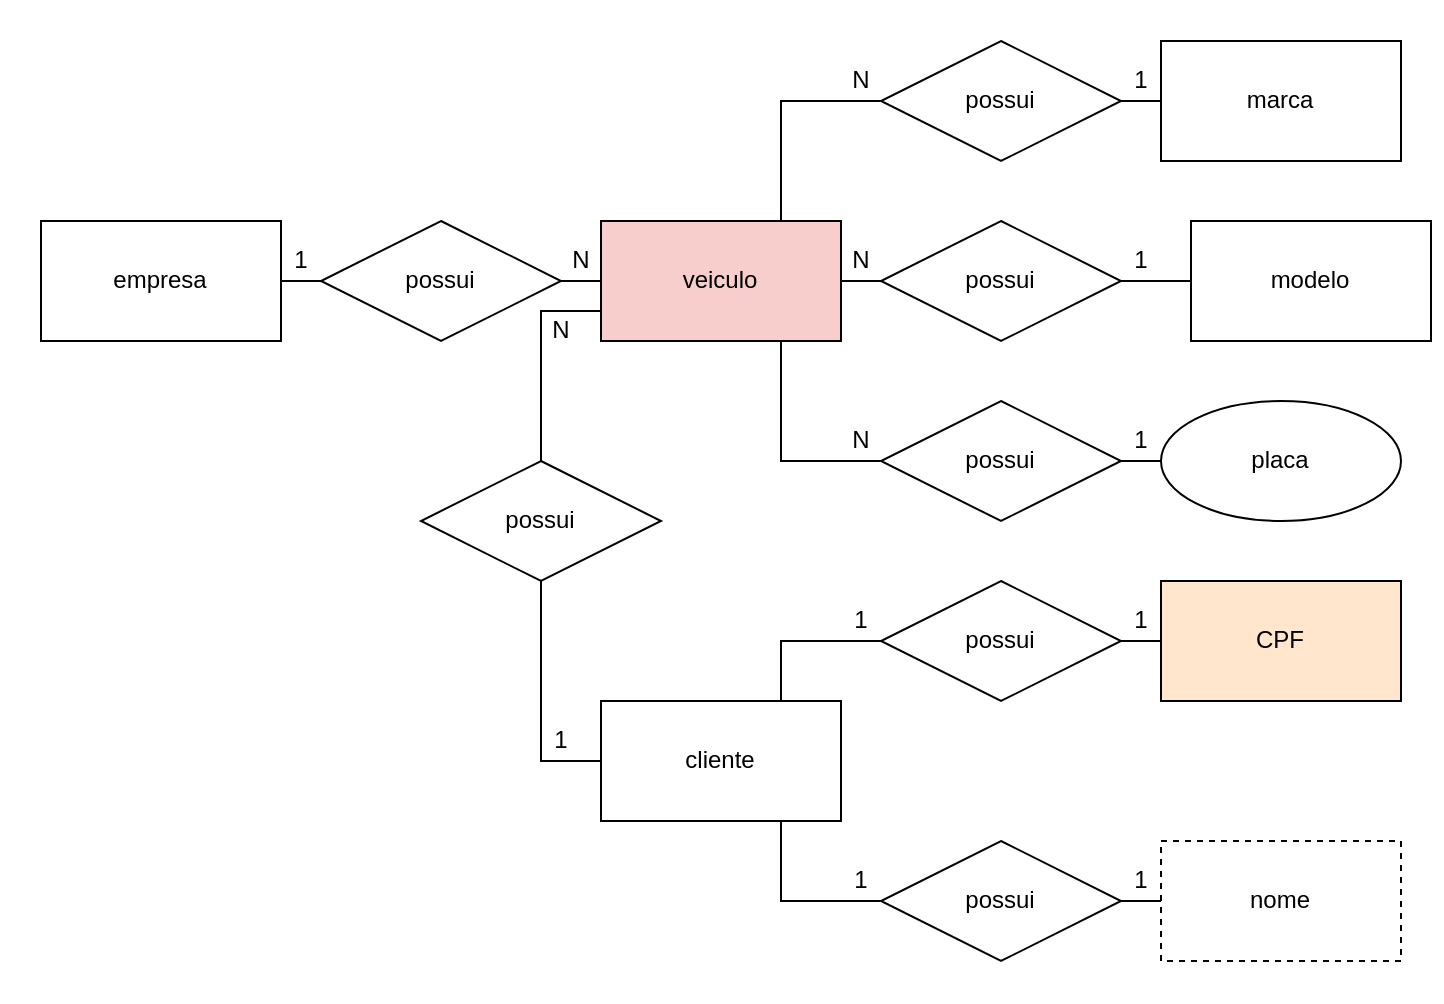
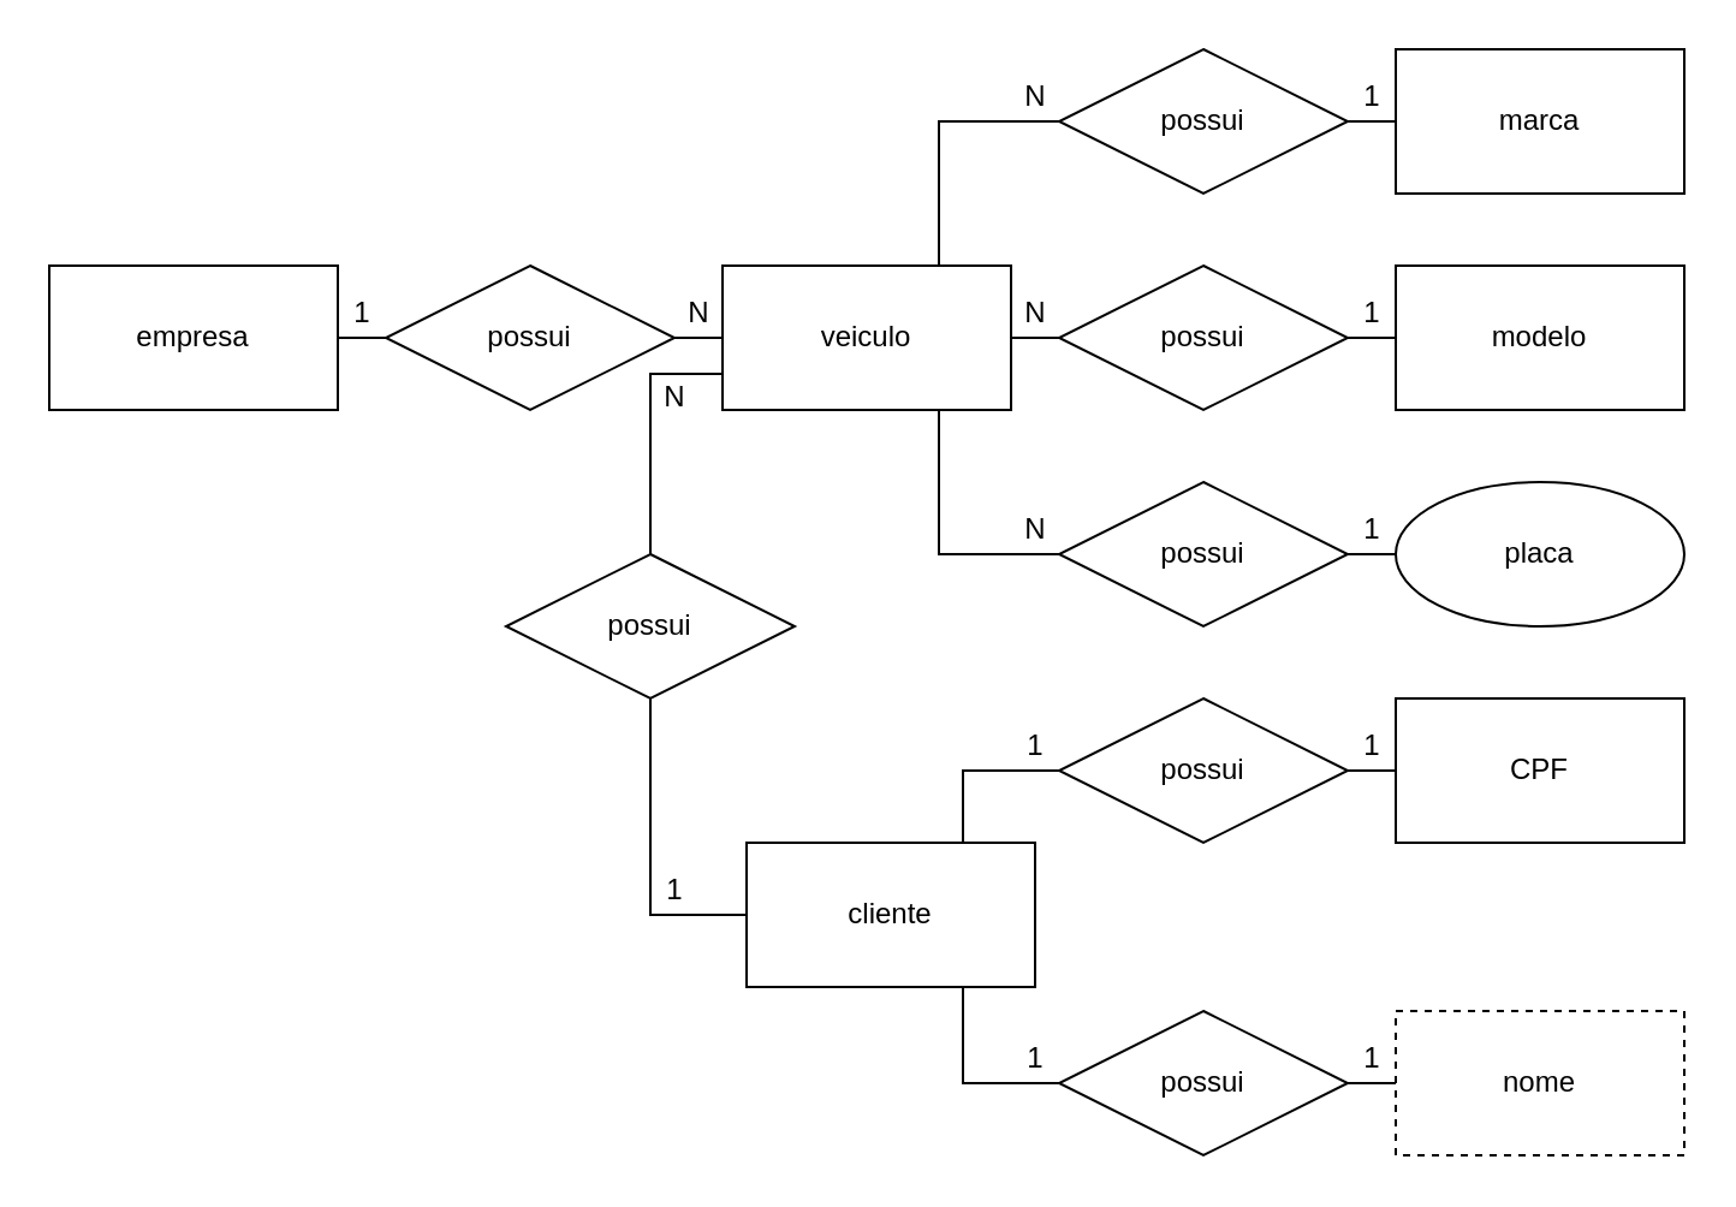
  <mxCell id="0" />
  <mxCell id="1" parent="0" />
  <mxCell id="2" style="edgeStyle=orthogonalEdgeStyle;rounded=0;orthogonalLoop=1;jettySize=auto;html=1;exitX=1;exitY=0.5;exitDx=0;exitDy=0;entryX=0;entryY=0.5;entryDx=0;entryDy=0;endArrow=none;endFill=0;" edge="1" parent="1" source="3" target="11"><mxGeometry relative="1" as="geometry" /></mxCell>
  <mxCell id="3" value="empresa" style="rounded=0;whiteSpace=wrap;html=1;" vertex="1" parent="1"><mxGeometry x="20" y="110" width="120" height="60" as="geometry" /></mxCell>
  <mxCell id="4" style="edgeStyle=orthogonalEdgeStyle;rounded=0;orthogonalLoop=1;jettySize=auto;html=1;exitX=0.75;exitY=0;exitDx=0;exitDy=0;entryX=0;entryY=0.5;entryDx=0;entryDy=0;endArrow=none;endFill=0;" edge="1" parent="1" source="6" target="16"><mxGeometry relative="1" as="geometry" /></mxCell>
  <mxCell id="5" style="edgeStyle=orthogonalEdgeStyle;rounded=0;orthogonalLoop=1;jettySize=auto;html=1;exitX=0.75;exitY=1;exitDx=0;exitDy=0;entryX=0;entryY=0.5;entryDx=0;entryDy=0;endArrow=none;endFill=0;" edge="1" parent="1" source="6" target="18"><mxGeometry relative="1" as="geometry" /></mxCell>
- <mxCell id="6" value="veiculo" style="rounded=0;whiteSpace=wrap;html=1;fillColor=#f8cecc;" vertex="1" parent="1"><mxGeometry x="300" y="110" width="120" height="60" as="geometry" /></mxCell>
+ <mxCell id="6" value="veiculo" style="rounded=0;whiteSpace=wrap;html=1;" vertex="1" parent="1"><mxGeometry x="300" y="110" width="120" height="60" as="geometry" /></mxCell>
  <mxCell id="7" value="marca" style="rounded=0;whiteSpace=wrap;html=1;" vertex="1" parent="1"><mxGeometry x="580" y="20" width="120" height="60" as="geometry" /></mxCell>
- <mxCell id="8" value="modelo" style="rounded=0;whiteSpace=wrap;html=1;" vertex="1" parent="1"><mxGeometry x="595" y="110" width="120" height="60" as="geometry" /></mxCell>
+ <mxCell id="8" value="modelo" style="rounded=0;whiteSpace=wrap;html=1;" vertex="1" parent="1"><mxGeometry x="580" y="110" width="120" height="60" as="geometry" /></mxCell>
  <mxCell id="9" value="placa" style="ellipse;whiteSpace=wrap;html=1;" vertex="1" parent="1"><mxGeometry x="580" y="200" width="120" height="60" as="geometry" /></mxCell>
  <mxCell id="10" style="edgeStyle=orthogonalEdgeStyle;rounded=0;orthogonalLoop=1;jettySize=auto;html=1;endArrow=none;endFill=0;" edge="1" parent="1" source="11" target="6"><mxGeometry relative="1" as="geometry" /></mxCell>
  <mxCell id="11" value="possui" style="shape=rhombus;perimeter=rhombusPerimeter;whiteSpace=wrap;html=1;align=center;" vertex="1" parent="1"><mxGeometry x="160" y="110" width="120" height="60" as="geometry" /></mxCell>
  <mxCell id="12" style="edgeStyle=orthogonalEdgeStyle;rounded=0;orthogonalLoop=1;jettySize=auto;html=1;entryX=1;entryY=0.5;entryDx=0;entryDy=0;endArrow=none;endFill=0;" edge="1" parent="1" source="14" target="6"><mxGeometry relative="1" as="geometry" /></mxCell>
  <mxCell id="13" style="edgeStyle=orthogonalEdgeStyle;rounded=0;orthogonalLoop=1;jettySize=auto;html=1;exitX=1;exitY=0.5;exitDx=0;exitDy=0;endArrow=none;endFill=0;entryX=0;entryY=0.5;entryDx=0;entryDy=0;" edge="1" parent="1" source="14" target="8"><mxGeometry relative="1" as="geometry"><mxPoint x="570" y="160" as="targetPoint" /></mxGeometry></mxCell>
  <mxCell id="14" value="possui" style="shape=rhombus;perimeter=rhombusPerimeter;whiteSpace=wrap;html=1;align=center;" vertex="1" parent="1"><mxGeometry x="440" y="110" width="120" height="60" as="geometry" /></mxCell>
  <mxCell id="15" style="edgeStyle=orthogonalEdgeStyle;rounded=0;orthogonalLoop=1;jettySize=auto;html=1;exitX=1;exitY=0.5;exitDx=0;exitDy=0;entryX=0;entryY=0.5;entryDx=0;entryDy=0;endArrow=none;endFill=0;" edge="1" parent="1" source="16" target="7"><mxGeometry relative="1" as="geometry" /></mxCell>
  <mxCell id="16" value="possui" style="shape=rhombus;perimeter=rhombusPerimeter;whiteSpace=wrap;html=1;align=center;" vertex="1" parent="1"><mxGeometry x="440" y="20" width="120" height="60" as="geometry" /></mxCell>
  <mxCell id="17" style="edgeStyle=orthogonalEdgeStyle;rounded=0;orthogonalLoop=1;jettySize=auto;html=1;exitX=1;exitY=0.5;exitDx=0;exitDy=0;entryX=0;entryY=0.5;entryDx=0;entryDy=0;endArrow=none;endFill=0;" edge="1" parent="1" source="18" target="9"><mxGeometry relative="1" as="geometry" /></mxCell>
  <mxCell id="18" value="possui" style="shape=rhombus;perimeter=rhombusPerimeter;whiteSpace=wrap;html=1;align=center;" vertex="1" parent="1"><mxGeometry x="440" y="200" width="120" height="60" as="geometry" /></mxCell>
  <mxCell id="19" value="1" style="text;html=1;align=center;verticalAlign=middle;resizable=0;points=[];autosize=1;strokeColor=none;" vertex="1" parent="1"><mxGeometry x="140" y="120" width="20" height="20" as="geometry" /></mxCell>
  <mxCell id="20" value="N" style="text;html=1;align=center;verticalAlign=middle;resizable=0;points=[];autosize=1;strokeColor=none;" vertex="1" parent="1"><mxGeometry x="280" y="120" width="20" height="20" as="geometry" /></mxCell>
  <mxCell id="21" value="N" style="text;html=1;align=center;verticalAlign=middle;resizable=0;points=[];autosize=1;strokeColor=none;" vertex="1" parent="1"><mxGeometry x="420" y="30" width="20" height="20" as="geometry" /></mxCell>
  <mxCell id="22" value="N" style="text;html=1;align=center;verticalAlign=middle;resizable=0;points=[];autosize=1;strokeColor=none;" vertex="1" parent="1"><mxGeometry x="420" y="120" width="20" height="20" as="geometry" /></mxCell>
  <mxCell id="23" value="N" style="text;html=1;align=center;verticalAlign=middle;resizable=0;points=[];autosize=1;strokeColor=none;" vertex="1" parent="1"><mxGeometry x="420" y="210" width="20" height="20" as="geometry" /></mxCell>
  <mxCell id="24" value="1" style="text;html=1;align=center;verticalAlign=middle;resizable=0;points=[];autosize=1;strokeColor=none;" vertex="1" parent="1"><mxGeometry x="560" y="30" width="20" height="20" as="geometry" /></mxCell>
  <mxCell id="25" value="1" style="text;html=1;align=center;verticalAlign=middle;resizable=0;points=[];autosize=1;strokeColor=none;" vertex="1" parent="1"><mxGeometry x="560" y="120" width="20" height="20" as="geometry" /></mxCell>
  <mxCell id="26" value="1" style="text;html=1;align=center;verticalAlign=middle;resizable=0;points=[];autosize=1;strokeColor=none;" vertex="1" parent="1"><mxGeometry x="560" y="210" width="20" height="20" as="geometry" /></mxCell>
  <mxCell id="27" style="edgeStyle=orthogonalEdgeStyle;rounded=0;orthogonalLoop=1;jettySize=auto;html=1;exitX=0.75;exitY=0;exitDx=0;exitDy=0;entryX=0;entryY=0.5;entryDx=0;entryDy=0;endArrow=none;endFill=0;" edge="1" parent="1" source="30" target="34"><mxGeometry relative="1" as="geometry" /></mxCell>
  <mxCell id="28" style="edgeStyle=orthogonalEdgeStyle;rounded=0;orthogonalLoop=1;jettySize=auto;html=1;exitX=0.75;exitY=1;exitDx=0;exitDy=0;entryX=0;entryY=0.5;entryDx=0;entryDy=0;endArrow=none;endFill=0;" edge="1" parent="1" source="30" target="36"><mxGeometry relative="1" as="geometry" /></mxCell>
  <mxCell id="29" style="edgeStyle=orthogonalEdgeStyle;rounded=0;orthogonalLoop=1;jettySize=auto;html=1;exitX=0;exitY=0.5;exitDx=0;exitDy=0;endArrow=none;endFill=0;" edge="1" parent="1" source="30" target="42"><mxGeometry relative="1" as="geometry" /></mxCell>
- <mxCell id="30" value="cliente" style="rounded=0;whiteSpace=wrap;html=1;" vertex="1" parent="1"><mxGeometry x="300" y="350" width="120" height="60" as="geometry" /></mxCell>
- <mxCell id="31" value="CPF" style="rounded=0;whiteSpace=wrap;html=1;fillColor=#ffe6cc;" vertex="1" parent="1"><mxGeometry x="580" y="290" width="120" height="60" as="geometry" /></mxCell>
+ <mxCell id="30" value="cliente" style="rounded=0;whiteSpace=wrap;html=1;" vertex="1" parent="1"><mxGeometry x="310" y="350" width="120" height="60" as="geometry" /></mxCell>
+ <mxCell id="31" value="CPF" style="rounded=0;whiteSpace=wrap;html=1;" vertex="1" parent="1"><mxGeometry x="580" y="290" width="120" height="60" as="geometry" /></mxCell>
  <mxCell id="32" value="nome" style="rounded=0;whiteSpace=wrap;html=1;dashed=1;" vertex="1" parent="1"><mxGeometry x="580" y="420" width="120" height="60" as="geometry" /></mxCell>
  <mxCell id="33" style="edgeStyle=orthogonalEdgeStyle;rounded=0;orthogonalLoop=1;jettySize=auto;html=1;exitX=1;exitY=0.5;exitDx=0;exitDy=0;entryX=0;entryY=0.5;entryDx=0;entryDy=0;endArrow=none;endFill=0;" edge="1" parent="1" source="34" target="31"><mxGeometry relative="1" as="geometry" /></mxCell>
  <mxCell id="34" value="possui" style="shape=rhombus;perimeter=rhombusPerimeter;whiteSpace=wrap;html=1;align=center;" vertex="1" parent="1"><mxGeometry x="440" y="290" width="120" height="60" as="geometry" /></mxCell>
  <mxCell id="35" style="edgeStyle=orthogonalEdgeStyle;rounded=0;orthogonalLoop=1;jettySize=auto;html=1;exitX=1;exitY=0.5;exitDx=0;exitDy=0;entryX=0;entryY=0.5;entryDx=0;entryDy=0;endArrow=none;endFill=0;" edge="1" parent="1" source="36" target="32"><mxGeometry relative="1" as="geometry" /></mxCell>
  <mxCell id="36" value="possui" style="shape=rhombus;perimeter=rhombusPerimeter;whiteSpace=wrap;html=1;align=center;" vertex="1" parent="1"><mxGeometry x="440" y="420" width="120" height="60" as="geometry" /></mxCell>
  <mxCell id="37" value="1" style="text;html=1;align=center;verticalAlign=middle;resizable=0;points=[];autosize=1;strokeColor=none;" vertex="1" parent="1"><mxGeometry x="420" y="300" width="20" height="20" as="geometry" /></mxCell>
  <mxCell id="38" value="1" style="text;html=1;align=center;verticalAlign=middle;resizable=0;points=[];autosize=1;strokeColor=none;" vertex="1" parent="1"><mxGeometry x="420" y="430" width="20" height="20" as="geometry" /></mxCell>
  <mxCell id="39" value="1" style="text;html=1;align=center;verticalAlign=middle;resizable=0;points=[];autosize=1;strokeColor=none;" vertex="1" parent="1"><mxGeometry x="560" y="300" width="20" height="20" as="geometry" /></mxCell>
  <mxCell id="40" value="1" style="text;html=1;align=center;verticalAlign=middle;resizable=0;points=[];autosize=1;strokeColor=none;" vertex="1" parent="1"><mxGeometry x="560" y="430" width="20" height="20" as="geometry" /></mxCell>
  <mxCell id="41" style="edgeStyle=orthogonalEdgeStyle;rounded=0;orthogonalLoop=1;jettySize=auto;html=1;entryX=0;entryY=0.75;entryDx=0;entryDy=0;endArrow=none;endFill=0;" edge="1" parent="1" source="42" target="6"><mxGeometry relative="1" as="geometry" /></mxCell>
  <mxCell id="42" value="possui" style="shape=rhombus;perimeter=rhombusPerimeter;whiteSpace=wrap;html=1;align=center;" vertex="1" parent="1"><mxGeometry x="210" y="230" width="120" height="60" as="geometry" /></mxCell>
  <mxCell id="43" value="N" style="text;html=1;align=center;verticalAlign=middle;resizable=0;points=[];autosize=1;strokeColor=none;" vertex="1" parent="1"><mxGeometry x="270" y="155" width="20" height="20" as="geometry" /></mxCell>
  <mxCell id="44" value="1" style="text;html=1;align=center;verticalAlign=middle;resizable=0;points=[];autosize=1;strokeColor=none;" vertex="1" parent="1"><mxGeometry x="270" y="360" width="20" height="20" as="geometry" /></mxCell>
